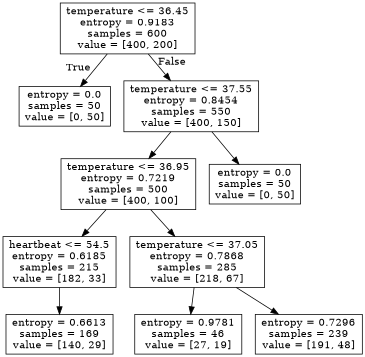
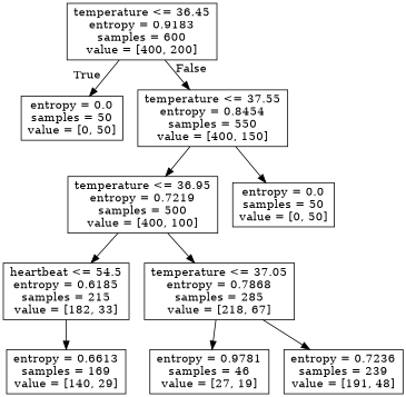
  digraph {
    node [shape=box]
    n1 [label="temperature <= 36.45\nentropy = 0.9183\nsamples = 600\nvalue = [400, 200]"]
    n2 [label="entropy = 0.0\nsamples = 50\nvalue = [0, 50]"]
    n3 [label="temperature <= 37.55\nentropy = 0.8454\nsamples = 550\nvalue = [400, 150]"]
    n4 [label="temperature <= 36.95\nentropy = 0.7219\nsamples = 500\nvalue = [400, 100]"]
    n5 [label="entropy = 0.0\nsamples = 50\nvalue = [0, 50]"]
    n6 [label="heartbeat <= 54.5\nentropy = 0.6185\nsamples = 215\nvalue = [182, 33]"]
    n7 [label="temperature <= 37.05\nentropy = 0.7868\nsamples = 285\nvalue = [218, 67]"]
    n8 [label="entropy = 0.6613\nsamples = 169\nvalue = [140, 29]"]
    n9 [label="entropy = 0.9781\nsamples = 46\nvalue = [27, 19]"]
-   n10 [label="entropy = 0.7296\nsamples = 239\nvalue = [191, 48]"]
+   n10 [label="entropy = 0.7236\nsamples = 239\nvalue = [191, 48]"]
    n1 -> n2 [headlabel=True labelangle=45 labeldistance=2.5]
    n1 -> n3 [headlabel=False labelangle=-45 labeldistance=2.5]
    n3 -> n4
    n3 -> n5
    n4 -> n6
    n4 -> n7
    n6 -> n8
    n7 -> n9
    n7 -> n10
  }
